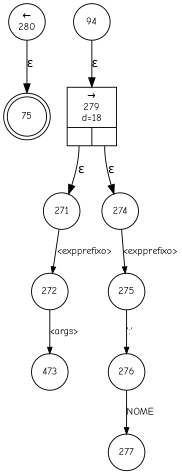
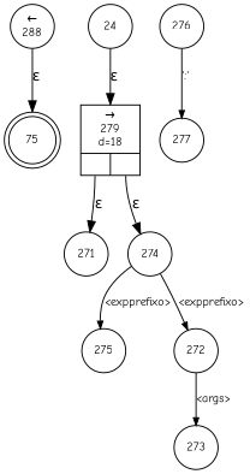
  digraph {
    fontname="Comic Neue"
    rankdir=TB
    node [fixedsize=true fontname="Comic Neue" fontsize=11 shape=circle peripheries=1]
    edge [arrowhead=normal arrowsize=.7 fontname="Comic Neue" fontsize=11]
    n1 [label=75 shape=doublecircle width=.6 peripheries=""]
    n2 [label=275 width=.55]
    n3 [label=276 width=.55]
    n4 [label=277 width=.55]
    n5 [label=274 width=.55]
-   n6 [label=473 width=.55]
-   n7 [label="&larr;\n280" width=.55]
+   n6 [label=273 width=.55]
+   n7 [label="&larr;\n288" width=.55]
    n8 [label=272 width=.55]
    n9 [fixedsize=false label="{&rarr;\n279\nd=18|{<p0>|<p1>}}" shape=record]
    n10 [label=271 width=.55]
-   n11 [label=94 width=.55]
-   n2 -> n3 [label="':'"]
-   n3 -> n4 [label=NOME]
+   n11 [label=24 width=.55]
+   n3 -> n4 [label="':'"]
    n5 -> n2 [label="<expprefixo>"]
    n7 -> n1 [label="&epsilon;" arrowhead="" arrowsize="" fontsize=""]
    n8 -> n6 [label="<args>"]
    n9 -> n5 [label="&epsilon;" tailport=p1 arrowhead="" arrowsize="" fontsize=""]
    n9 -> n10 [label="&epsilon;" tailport=p0 arrowhead="" arrowsize="" fontsize=""]
-   n10 -> n8 [label="<expprefixo>"]
+   n5 -> n8 [label="<expprefixo>"]
    n11 -> n9 [label="&epsilon;" arrowhead="" arrowsize="" fontsize=""]
  }
